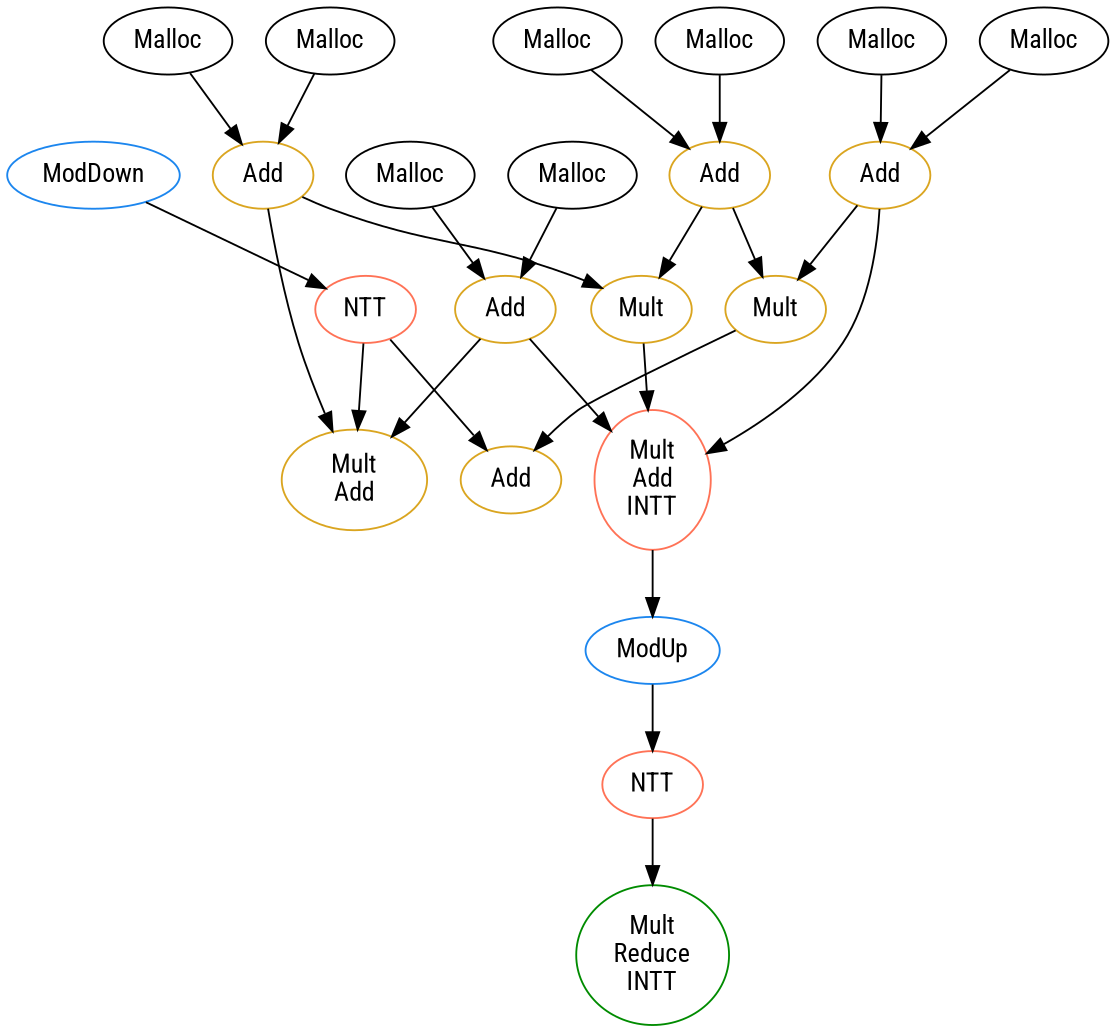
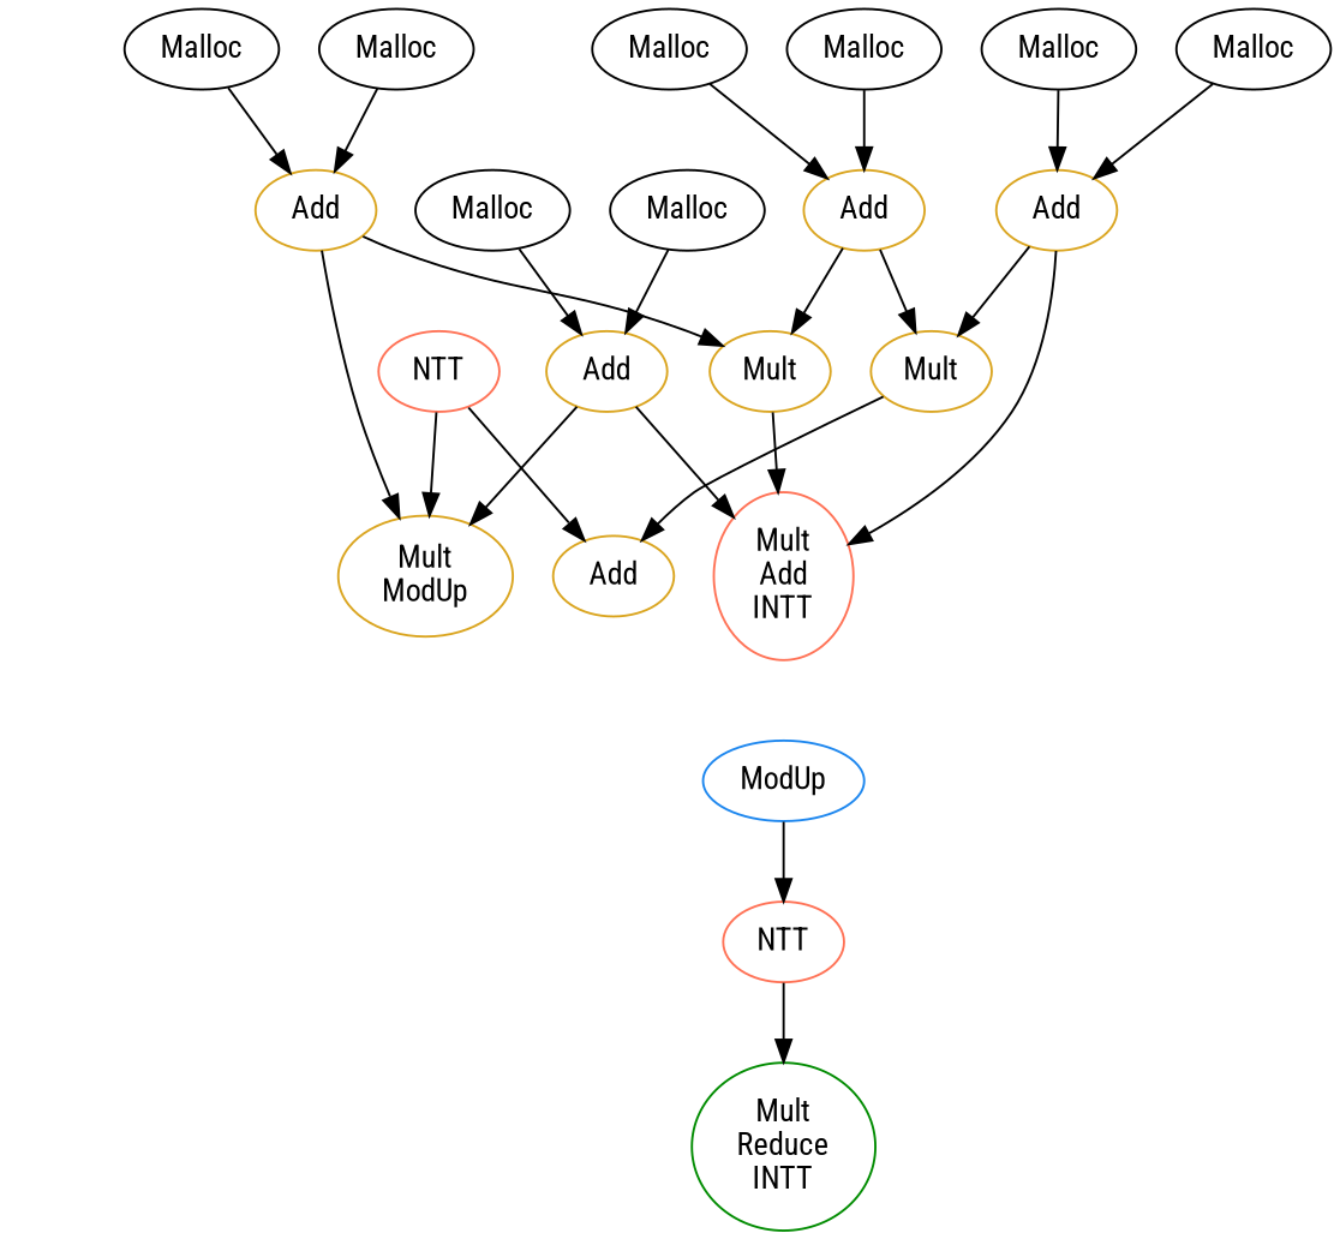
  digraph {
    fontname="Roboto Condensed"
    node [color=goldenrod fontname="Roboto Condensed"]
    edge [fontname="Roboto Condensed"]
    n1 [label=Add]
    n2 [color=coral1 label="Mult\nAdd\nINTT"]
-   n3 [label="Mult\nAdd"]
+   n3 [label="Mult\nModUp"]
    n4 [color=dodgerblue2 label=ModUp]
    n5 [label=Add]
    n6 [label=Mult]
    n7 [label=Mult]
    n8 [label=Add]
    n9 [color=black label=Malloc]
    n10 [color=black label=Malloc]
    n11 [color=black label=Malloc]
    n12 [color=black label=Malloc]
    n13 [label=Add]
    n14 [label=Add]
    n15 [color=black label=Malloc]
    n16 [color=black label=Malloc]
    n17 [color=black label=Malloc]
    n18 [color=black label=Malloc]
    n19 [color=coral1 label=NTT]
    n20 [color=green4 label="Mult\nReduce\nINTT"]
-   n21 [color=dodgerblue2 label=ModDown]
    n22 [color=coral1 label=NTT]
    n1 -> n2
    n1 -> n3
-   n2 -> n4
    n4 -> n19
    n5 -> n6
    n5 -> n7
    n6 -> n2
    n7 -> n8
    n9 -> n1
    n10 -> n5
    n11 -> n1
    n12 -> n5
    n13 -> n3
    n13 -> n6
    n14 -> n2
    n14 -> n7
    n15 -> n13
    n16 -> n14
    n17 -> n13
    n18 -> n14
    n19 -> n20
-   n21 -> n22
    n22 -> n3
    n22 -> n8
  }
